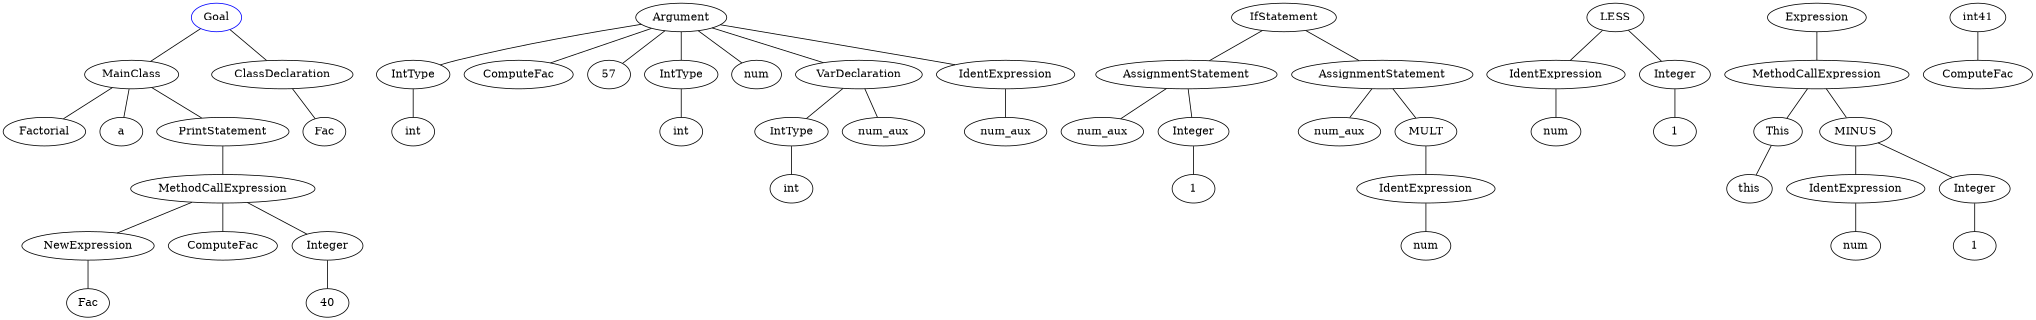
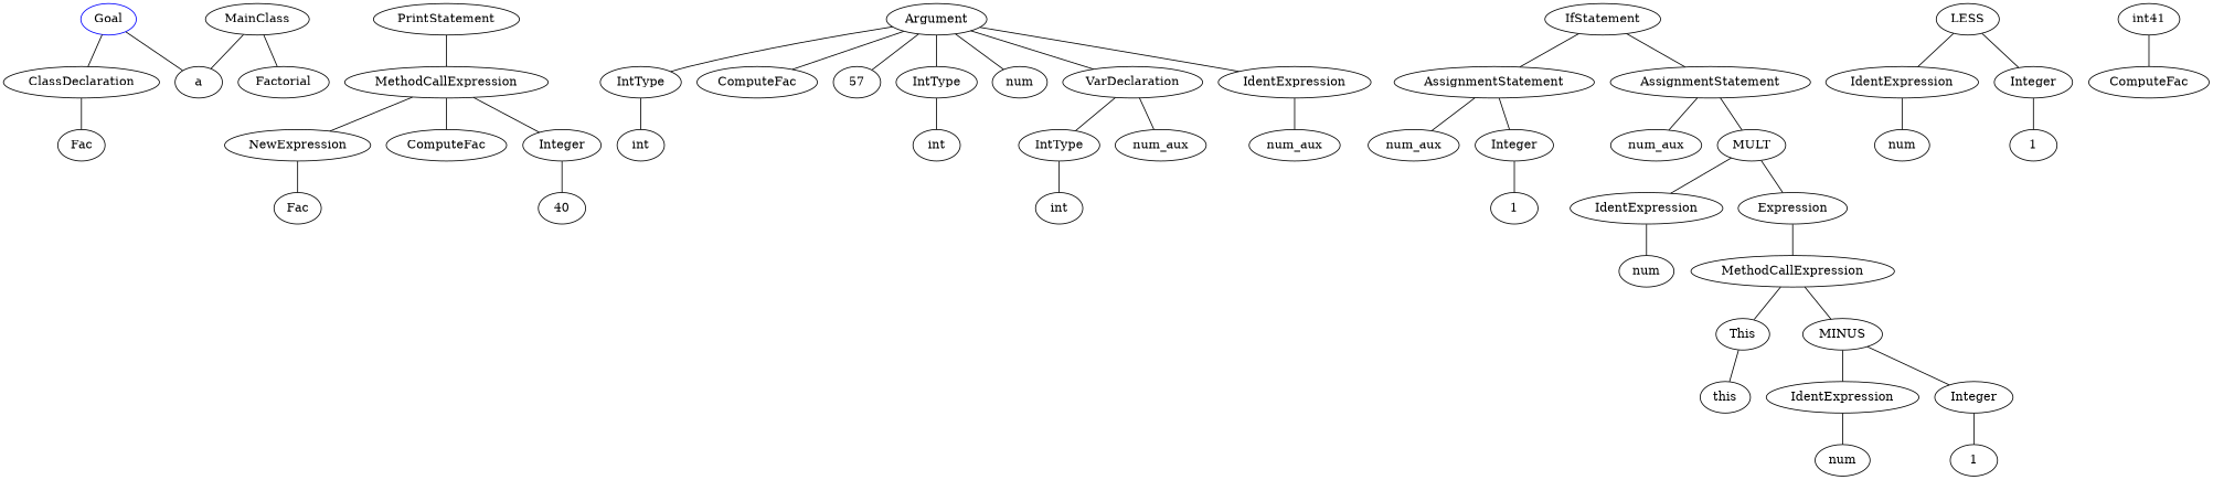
  graph {
    n1 [color=blue label=Goal]
    n2 [label=MainClass]
    n3 [label=ClassDeclaration]
    n4 [label=Factorial]
    n5 [label=a]
    n6 [label=PrintStatement]
    n7 [label=Fac]
    n8 [label=MethodCallExpression]
    n9 [label=NewExpression]
    n10 [label=ComputeFac]
    n11 [label=Integer]
    n12 [label=Fac]
    n13 [label=40]
    n14 [label=Argument]
    n15 [label=IntType]
    n16 [label=ComputeFac]
    n17 [label=57]
    n18 [label=IntType]
    n19 [label=num]
    n20 [label=VarDeclaration]
    n21 [label=IdentExpression]
    n22 [label=int]
    n23 [label=int]
    n24 [label=IntType]
    n25 [label=num_aux]
    n26 [label=IfStatement]
    n27 [label=AssignmentStatement]
    n28 [label=AssignmentStatement]
    n29 [label=num_aux]
    n30 [label=int]
    n31 [label=LESS]
    n32 [label=IdentExpression]
    n33 [label=Integer]
    n34 [label=num_aux]
    n35 [label=Integer]
    n36 [label=num_aux]
    n37 [label=MULT]
    n38 [label=num]
    n39 [label=1]
    n40 [label=1]
    n41 [label=IdentExpression]
    n42 [label=Expression]
    n43 [label=num]
    n44 [label=MethodCallExpression]
    n45 [label=This]
    n46 [label=MINUS]
    n47 [label=this]
    n48 [label=IdentExpression]
    n49 [label=Integer]
    n50 [label=ComputeFac]
    n51 [label=int41]
    n52 [label=num]
    n53 [label=1]
-   n1 -- n2
+   n1 -- n5
    n1 -- n3
    n2 -- n4
    n2 -- n5
-   n2 -- n6
    n3 -- n7
    n6 -- n8
    n8 -- n9
    n8 -- n10
    n8 -- n11
    n9 -- n12
    n11 -- n13
    n14 -- n15
    n14 -- n16
    n14 -- n17
    n14 -- n18
    n14 -- n19
    n14 -- n20
    n14 -- n21
    n15 -- n22
    n18 -- n23
    n20 -- n24
    n20 -- n25
    n21 -- n29
    n24 -- n30
    n26 -- n27
    n26 -- n28
    n27 -- n34
    n27 -- n35
    n28 -- n36
    n28 -- n37
    n31 -- n32
    n31 -- n33
    n32 -- n38
    n33 -- n39
    n35 -- n40
    n37 -- n41
+   n37 -- n42
    n41 -- n43
    n42 -- n44
    n44 -- n45
    n44 -- n46
    n45 -- n47
    n46 -- n48
    n46 -- n49
    n48 -- n52
    n49 -- n53
    n51 -- n50
  }
